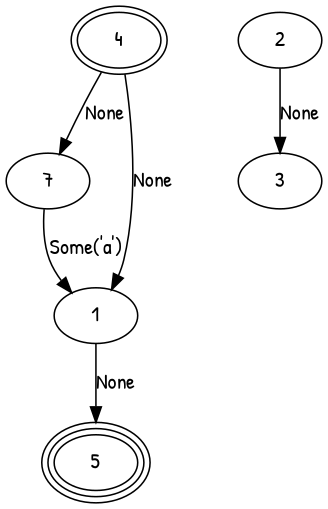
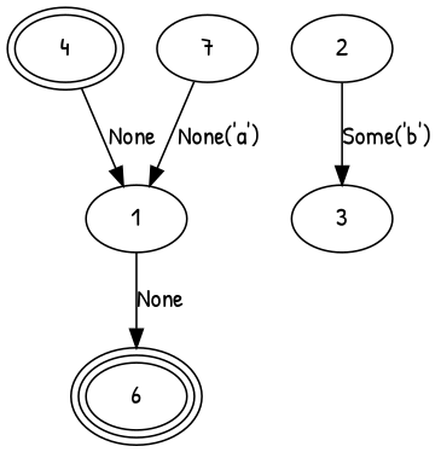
  digraph {
    fontname="Patrick Hand"
    node [fontname="Patrick Hand"]
    edge [fontname="Patrick Hand"]
-   5 [peripheries=3]
+   5 [peripheries=3 label=6]
    4 [peripheries=2]
    n3 [label=7]
    1
    2
    3
-   4 -> n3 [label=None]
    4 -> 1 [label=None]
-   n3 -> 1 [label="Some('a')"]
+   n3 -> 1 [label="None('a')"]
    1 -> 5 [label=None]
-   2 -> 3 [label=None]
+   2 -> 3 [label="Some('b')"]
  }
